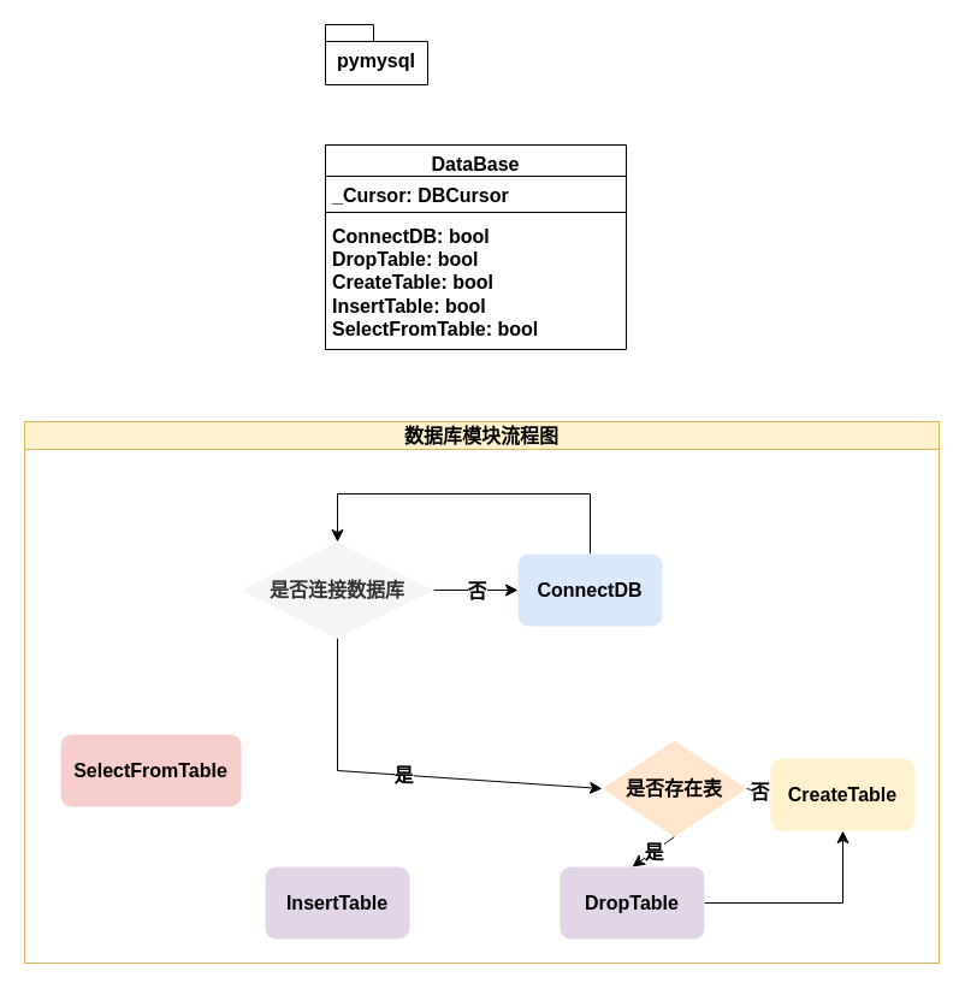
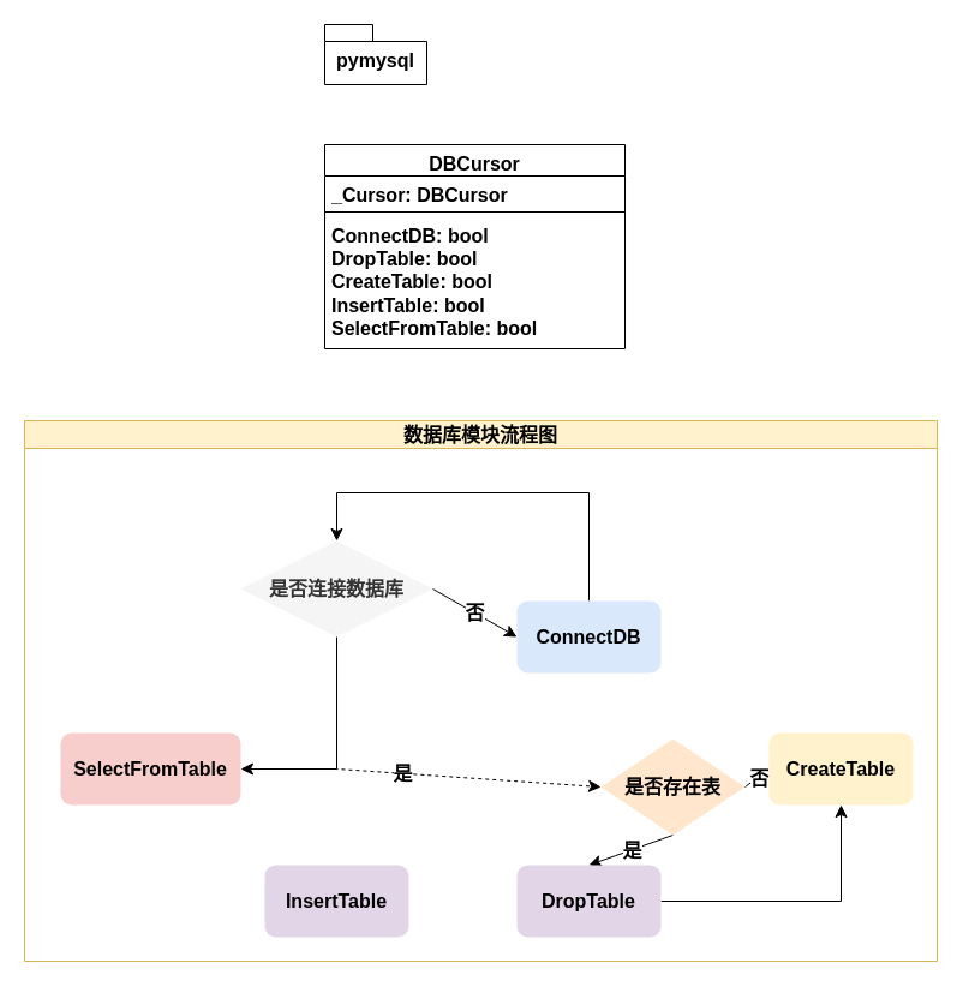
  <mxCell id="0" />
  <mxCell id="1" parent="0" />
- <mxCell id="2" value="DataBase" style="swimlane;fontStyle=1;align=center;verticalAlign=top;childLayout=stackLayout;horizontal=1;startSize=26;horizontalStack=0;resizeParent=1;resizeParentMax=0;resizeLast=0;collapsible=1;marginBottom=0;whiteSpace=wrap;html=1;fontSize=16;" vertex="1" parent="1"><mxGeometry x="270" y="120" width="250" height="170" as="geometry" /></mxCell>
+ <mxCell id="2" value="DBCursor" style="swimlane;fontStyle=1;align=center;verticalAlign=top;childLayout=stackLayout;horizontal=1;startSize=26;horizontalStack=0;resizeParent=1;resizeParentMax=0;resizeLast=0;collapsible=1;marginBottom=0;whiteSpace=wrap;html=1;fontSize=16;" vertex="1" parent="1"><mxGeometry x="270" y="120" width="250" height="170" as="geometry" /></mxCell>
  <mxCell id="3" value="_Cursor: DBCursor" style="text;strokeColor=none;fillColor=none;align=left;verticalAlign=top;spacingLeft=4;spacingRight=4;overflow=hidden;rotatable=0;points=[[0,0.5],[1,0.5]];portConstraint=eastwest;whiteSpace=wrap;html=1;fontSize=16;fontStyle=1" vertex="1" parent="2"><mxGeometry y="26" width="250" height="26" as="geometry" /></mxCell>
  <mxCell id="4" value="" style="line;strokeWidth=1;fillColor=none;align=left;verticalAlign=middle;spacingTop=-1;spacingLeft=3;spacingRight=3;rotatable=0;labelPosition=right;points=[];portConstraint=eastwest;strokeColor=inherit;fontSize=16;fontStyle=1" vertex="1" parent="2"><mxGeometry y="52" width="250" height="8" as="geometry" /></mxCell>
  <mxCell id="5" value="ConnectDB: bool&lt;br&gt;DropTable: bool&lt;br&gt;CreateTable: bool&lt;br&gt;InsertTable: bool&lt;br&gt;SelectFromTable: bool" style="text;strokeColor=none;fillColor=none;align=left;verticalAlign=top;spacingLeft=4;spacingRight=4;overflow=hidden;rotatable=0;points=[[0,0.5],[1,0.5]];portConstraint=eastwest;whiteSpace=wrap;html=1;fontSize=16;fontStyle=1" vertex="1" parent="2"><mxGeometry y="60" width="250" height="110" as="geometry" /></mxCell>
  <mxCell id="6" value="pymysql" style="shape=folder;fontStyle=1;spacingTop=10;tabWidth=40;tabHeight=14;tabPosition=left;html=1;whiteSpace=wrap;fontSize=16;" vertex="1" parent="1"><mxGeometry x="270" y="20" width="85" height="50" as="geometry" /></mxCell>
  <mxCell id="7" value="数据库模块流程图" style="swimlane;whiteSpace=wrap;html=1;fontSize=16;fillColor=#fff2cc;strokeColor=#d6b656;fontStyle=1" vertex="1" parent="1"><mxGeometry x="20" y="350" width="760" height="450" as="geometry" /></mxCell>
  <mxCell id="8" style="edgeStyle=none;curved=1;rounded=0;orthogonalLoop=1;jettySize=auto;html=1;exitX=1;exitY=0.5;exitDx=0;exitDy=0;entryX=0;entryY=0.5;entryDx=0;entryDy=0;fontSize=12;startSize=8;endSize=8;fontStyle=1" edge="1" parent="7" source="12" target="15"><mxGeometry relative="1" as="geometry" /></mxCell>
  <mxCell id="9" value="否" style="edgeLabel;html=1;align=center;verticalAlign=middle;resizable=0;points=[];fontSize=16;fontStyle=1" vertex="1" connectable="0" parent="8"><mxGeometry relative="1" as="geometry"><mxPoint x="1" as="offset" /></mxGeometry></mxCell>
  <mxCell id="10" style="edgeStyle=none;curved=1;rounded=0;orthogonalLoop=1;jettySize=auto;html=1;exitX=0.5;exitY=1;exitDx=0;exitDy=0;entryX=0.5;entryY=0;entryDx=0;entryDy=0;fontSize=12;startSize=8;endSize=8;fontStyle=1" edge="1" parent="7" source="12" target="14"><mxGeometry relative="1" as="geometry" /></mxCell>
  <mxCell id="11" value="是" style="edgeLabel;html=1;align=center;verticalAlign=middle;resizable=0;points=[];fontSize=16;fontStyle=1" vertex="1" connectable="0" parent="10"><mxGeometry relative="1" as="geometry"><mxPoint as="offset" /></mxGeometry></mxCell>
  <mxCell id="12" value="是否存在表" style="rhombus;whiteSpace=wrap;html=1;fontSize=16;fillColor=#ffe6cc;strokeColor=none;fontStyle=1" vertex="1" parent="7"><mxGeometry x="480" y="265" width="120" height="80" as="geometry" /></mxCell>
  <mxCell id="13" style="edgeStyle=none;rounded=0;orthogonalLoop=1;jettySize=auto;html=1;exitX=1;exitY=0.5;exitDx=0;exitDy=0;entryX=0.5;entryY=1;entryDx=0;entryDy=0;fontSize=12;startSize=8;endSize=8;strokeColor=default;fontStyle=1" edge="1" parent="7" source="14" target="15"><mxGeometry relative="1" as="geometry"><Array as="points"><mxPoint x="680" y="400" /></Array></mxGeometry></mxCell>
- <mxCell id="14" value="DropTable" style="rounded=1;whiteSpace=wrap;html=1;fontSize=16;fillColor=#e1d5e7;strokeColor=none;fontStyle=1" vertex="1" parent="7"><mxGeometry x="445" y="370" width="120" height="60" as="geometry" /></mxCell>
- <mxCell id="15" value="CreateTable" style="rounded=1;whiteSpace=wrap;html=1;fontSize=16;fillColor=#fff2cc;strokeColor=none;fontStyle=1" vertex="1" parent="7"><mxGeometry x="620" y="280" width="120" height="60" as="geometry" /></mxCell>
+ <mxCell id="14" value="DropTable" style="rounded=1;whiteSpace=wrap;html=1;fontSize=16;fillColor=#e1d5e7;strokeColor=none;fontStyle=1" vertex="1" parent="7"><mxGeometry x="410" y="370" width="120" height="60" as="geometry" /></mxCell>
+ <mxCell id="15" value="CreateTable" style="rounded=1;whiteSpace=wrap;html=1;fontSize=16;fillColor=#fff2cc;strokeColor=none;fontStyle=1" vertex="1" parent="7"><mxGeometry x="620" y="260" width="120" height="60" as="geometry" /></mxCell>
  <mxCell id="16" style="edgeStyle=none;curved=1;rounded=0;orthogonalLoop=1;jettySize=auto;html=1;exitX=1;exitY=0.5;exitDx=0;exitDy=0;entryX=0;entryY=0.5;entryDx=0;entryDy=0;fontSize=12;startSize=8;endSize=8;fontStyle=1" edge="1" parent="7" source="21" target="23"><mxGeometry relative="1" as="geometry" /></mxCell>
  <mxCell id="17" value="否" style="edgeLabel;html=1;align=center;verticalAlign=middle;resizable=0;points=[];fontSize=16;fontStyle=1" vertex="1" connectable="0" parent="16"><mxGeometry relative="1" as="geometry"><mxPoint as="offset" /></mxGeometry></mxCell>
- <mxCell id="18" style="edgeStyle=none;rounded=0;orthogonalLoop=1;jettySize=auto;html=1;exitX=0.5;exitY=1;exitDx=0;exitDy=0;entryX=0;entryY=0.5;entryDx=0;entryDy=0;fontSize=12;startSize=8;endSize=8;fontStyle=1" edge="1" parent="7" source="21" target="12"><mxGeometry relative="1" as="geometry"><Array as="points"><mxPoint x="260" y="290" /></Array></mxGeometry></mxCell>
+ <mxCell id="18" style="edgeStyle=none;rounded=0;orthogonalLoop=1;jettySize=auto;html=1;exitX=0.5;exitY=1;exitDx=0;exitDy=0;entryX=0;entryY=0.5;entryDx=0;entryDy=0;fontSize=12;startSize=8;endSize=8;fontStyle=1;dashed=1;" edge="1" parent="7" source="21" target="12"><mxGeometry relative="1" as="geometry"><Array as="points"><mxPoint x="260" y="290" /></Array></mxGeometry></mxCell>
  <mxCell id="19" value="是" style="edgeLabel;html=1;align=center;verticalAlign=middle;resizable=0;points=[];fontSize=16;fontStyle=1" vertex="1" connectable="0" parent="18"><mxGeometry relative="1" as="geometry"><mxPoint as="offset" /></mxGeometry></mxCell>
+ <mxCell id="20" style="edgeStyle=none;rounded=0;orthogonalLoop=1;jettySize=auto;html=1;exitX=0.5;exitY=1;exitDx=0;exitDy=0;entryX=1;entryY=0.5;entryDx=0;entryDy=0;fontSize=12;startSize=8;endSize=8;fontStyle=1" edge="1" parent="7" source="21" target="25"><mxGeometry relative="1" as="geometry"><Array as="points"><mxPoint x="260" y="290" /></Array></mxGeometry></mxCell>
  <mxCell id="21" value="是否连接数据库" style="rhombus;whiteSpace=wrap;html=1;fontSize=16;fillColor=#f5f5f5;fontColor=#333333;strokeColor=none;fontStyle=1" vertex="1" parent="7"><mxGeometry x="180" y="100" width="160" height="80" as="geometry" /></mxCell>
  <mxCell id="22" style="edgeStyle=none;rounded=0;orthogonalLoop=1;jettySize=auto;html=1;exitX=0.5;exitY=0;exitDx=0;exitDy=0;entryX=0.5;entryY=0;entryDx=0;entryDy=0;fontSize=12;startSize=8;endSize=8;fontStyle=1" edge="1" parent="7" source="23" target="21"><mxGeometry relative="1" as="geometry"><Array as="points"><mxPoint x="470" y="60" /><mxPoint x="260" y="60" /></Array></mxGeometry></mxCell>
- <mxCell id="23" value="ConnectDB" style="rounded=1;whiteSpace=wrap;html=1;fontSize=16;fillColor=#dae8fc;strokeColor=none;fontStyle=1" vertex="1" parent="7"><mxGeometry x="410" y="110" width="120" height="60" as="geometry" /></mxCell>
+ <mxCell id="23" value="ConnectDB" style="rounded=1;whiteSpace=wrap;html=1;fontSize=16;fillColor=#dae8fc;strokeColor=none;fontStyle=1" vertex="1" parent="7"><mxGeometry x="410" y="150" width="120" height="60" as="geometry" /></mxCell>
  <mxCell id="24" value="InsertTable" style="rounded=1;whiteSpace=wrap;html=1;fontSize=16;fillColor=#e1d5e7;strokeColor=none;fontStyle=1;" vertex="1" parent="7"><mxGeometry x="200" y="370" width="120" height="60" as="geometry" /></mxCell>
  <mxCell id="25" value="SelectFromTable" style="rounded=1;whiteSpace=wrap;html=1;fontSize=16;fillColor=#f8cecc;strokeColor=none;fontStyle=1;" vertex="1" parent="7"><mxGeometry x="30" y="260" width="150" height="60" as="geometry" /></mxCell>
